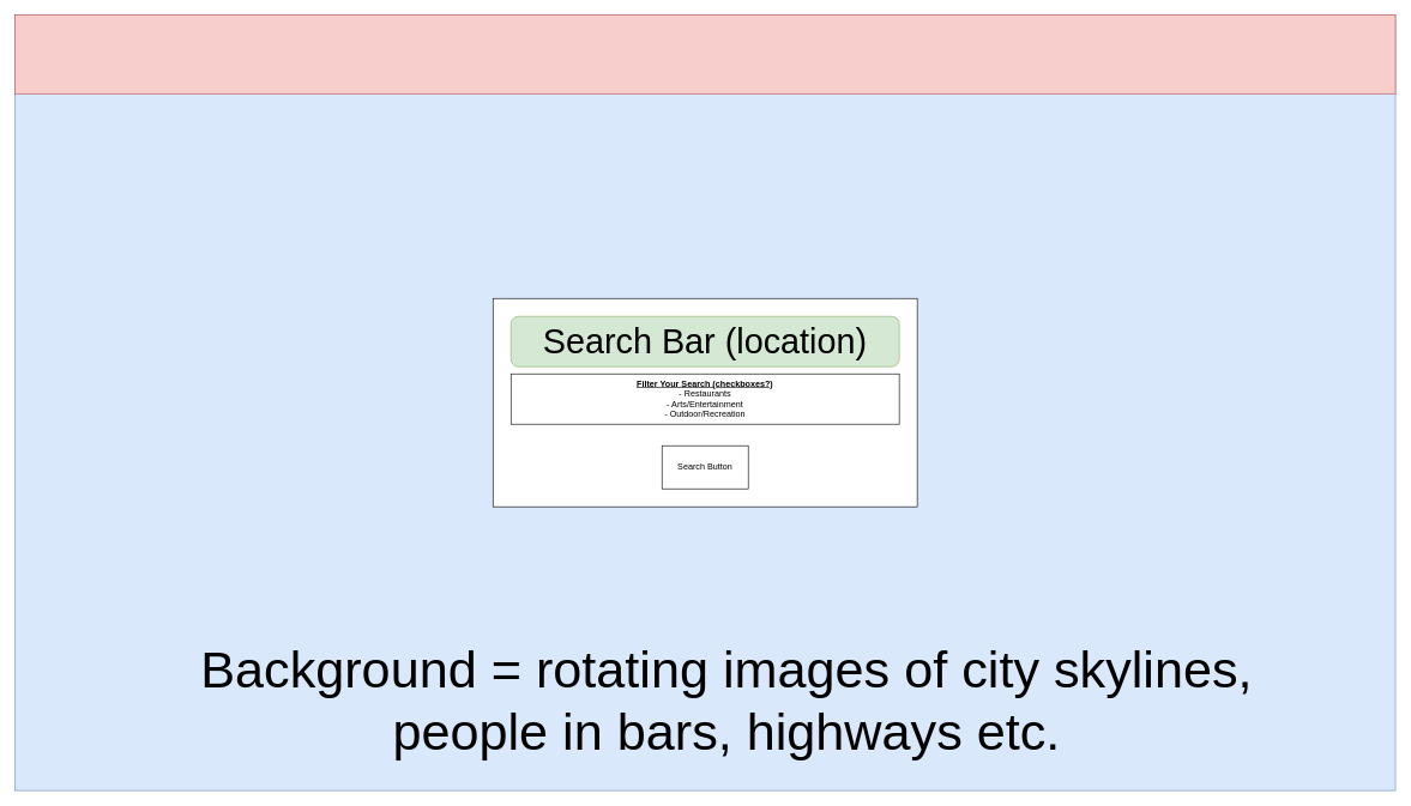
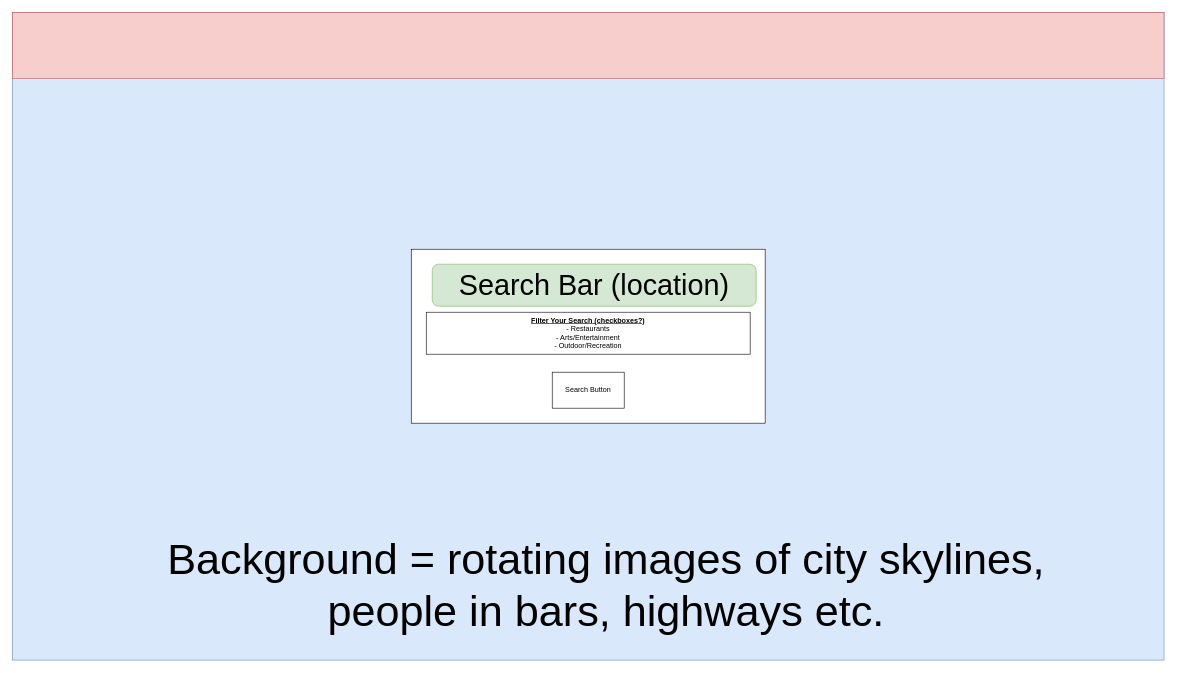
  <mxCell id="0" />
  <mxCell id="1" parent="0" />
  <mxCell id="2" value="&lt;h1&gt;Background, just colour.&lt;/h1&gt;" style="rounded=0;whiteSpace=wrap;html=1;fillColor=#dae8fc;strokeColor=#6c8ebf;" vertex="1" parent="1"><mxGeometry x="20" y="20" width="1920" height="1080" as="geometry" /></mxCell>
  <mxCell id="3" value="" style="rounded=0;whiteSpace=wrap;html=1;" vertex="1" parent="1"><mxGeometry x="685" y="415" width="590" height="290" as="geometry" /></mxCell>
- <mxCell id="4" value="&lt;font style=&quot;font-size: 48px&quot;&gt;Search Bar (location)&lt;/font&gt;" style="rounded=1;whiteSpace=wrap;html=1;fillColor=#d5e8d4;strokeColor=#82b366;" vertex="1" parent="1"><mxGeometry x="710" y="440" width="540" height="70" as="geometry" /></mxCell>
+ <mxCell id="4" value="&lt;font style=&quot;font-size: 48px&quot;&gt;Search Bar (location)&lt;/font&gt;" style="rounded=1;whiteSpace=wrap;html=1;fillColor=#d5e8d4;strokeColor=#82b366;" vertex="1" parent="1"><mxGeometry x="720" y="440" width="540" height="70" as="geometry" /></mxCell>
  <mxCell id="5" value="Search Button" style="whiteSpace=wrap;html=1;rounded=0;" vertex="1" parent="1"><mxGeometry x="920" y="620" width="120" height="60" as="geometry" /></mxCell>
  <mxCell id="6" value="&lt;u&gt;&lt;b&gt;Filter Your Search (checkboxes?)&lt;/b&gt;&lt;/u&gt;&lt;br&gt;- Restaurants&lt;br&gt;- Arts/Entertainment&lt;br&gt;- Outdoor/Recreation" style="rounded=0;whiteSpace=wrap;html=1;" vertex="1" parent="1"><mxGeometry x="710" y="520" width="540" height="70" as="geometry" /></mxCell>
  <mxCell id="7" value="&lt;font style=&quot;font-size: 72px&quot;&gt;Background = rotating images of city skylines, people in bars, highways etc.&lt;/font&gt;" style="text;html=1;strokeColor=none;fillColor=none;align=center;verticalAlign=middle;whiteSpace=wrap;rounded=0;" vertex="1" parent="1"><mxGeometry x="160" y="850" width="1700" height="250" as="geometry" /></mxCell>
  <mxCell id="8" value="" style="rounded=0;whiteSpace=wrap;html=1;fillColor=#f8cecc;strokeColor=#b85450;" vertex="1" parent="1"><mxGeometry x="20" y="20" width="1920" height="110" as="geometry" /></mxCell>
